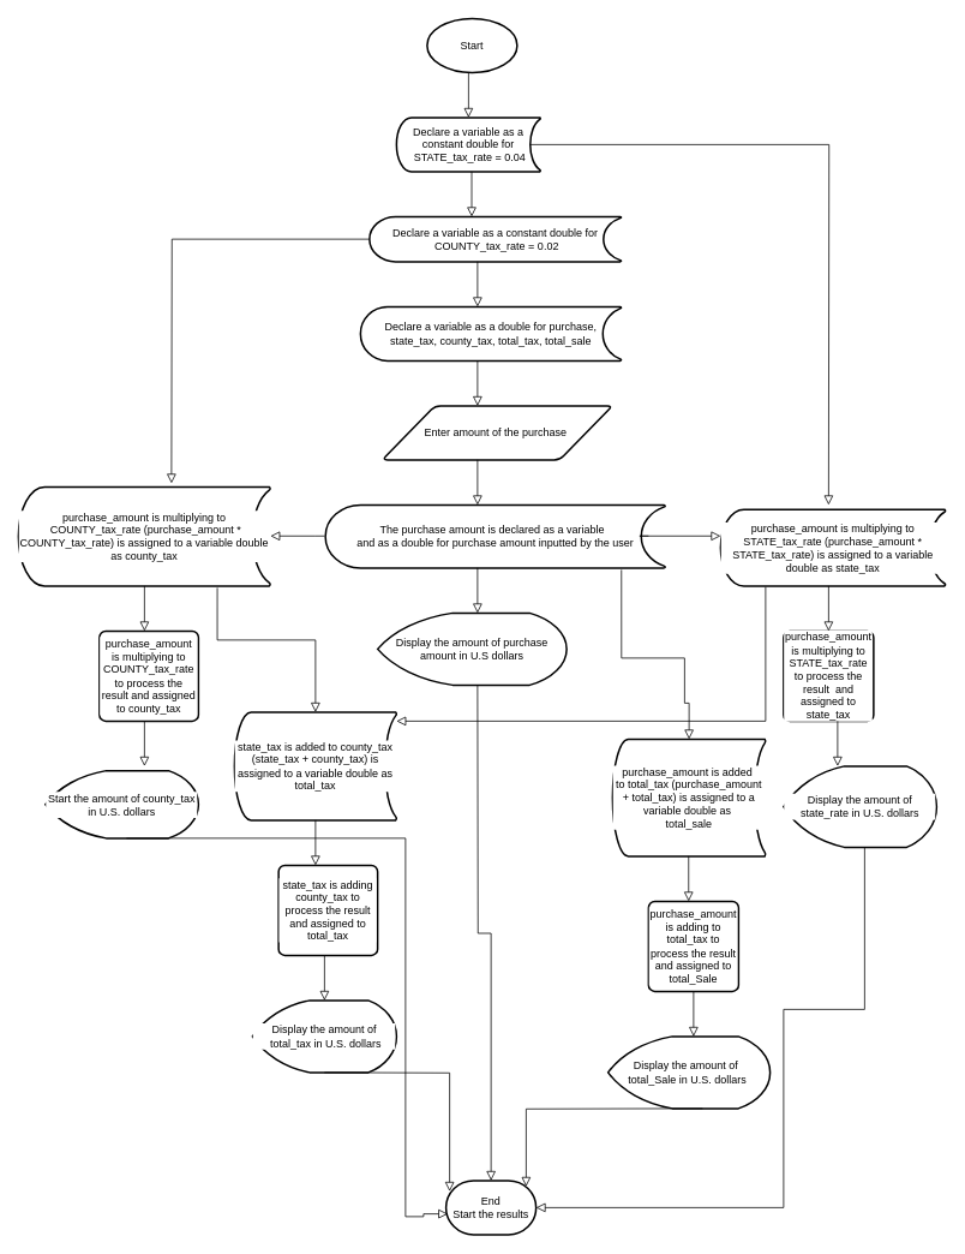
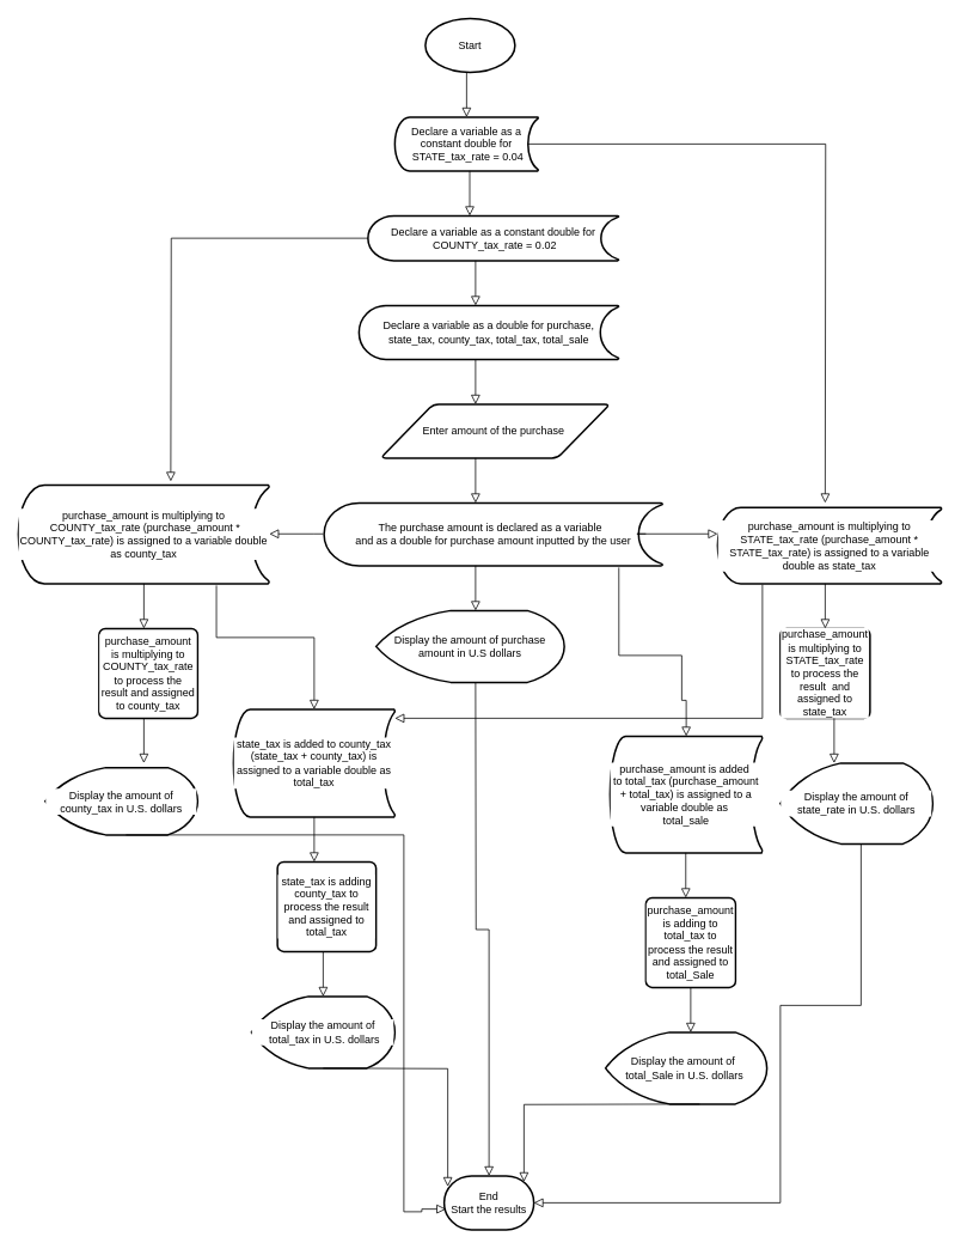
  <mxCell id="0" />
  <mxCell id="1" parent="0" />
  <mxCell id="2" value="Start" style="strokeWidth=2;html=1;shape=mxgraph.flowchart.start_1;whiteSpace=wrap;" vertex="1" parent="1"><mxGeometry x="474" y="20" width="100" height="60" as="geometry" /></mxCell>
  <mxCell id="3" value="" style="rounded=0;html=1;jettySize=auto;orthogonalLoop=1;fontSize=11;endArrow=block;endFill=0;endSize=8;strokeWidth=1;shadow=0;labelBackgroundColor=none;edgeStyle=orthogonalEdgeStyle;" edge="1" parent="1"><mxGeometry relative="1" as="geometry"><mxPoint x="520" y="80" as="sourcePoint" /><mxPoint x="520" y="130" as="targetPoint" /></mxGeometry></mxCell>
  <mxCell id="4" value="Enter amount of the purchase&amp;nbsp;" style="shape=parallelogram;html=1;strokeWidth=2;perimeter=parallelogramPerimeter;whiteSpace=wrap;rounded=1;arcSize=12;size=0.23;" vertex="1" parent="1"><mxGeometry x="424" y="450" width="256" height="60" as="geometry" /></mxCell>
  <mxCell id="5" value="Declare a variable as a constant double for &amp;nbsp;STATE_tax_rate = 0.04" style="strokeWidth=2;html=1;shape=mxgraph.flowchart.stored_data;whiteSpace=wrap;" vertex="1" parent="1"><mxGeometry x="440" y="130" width="160" height="60" as="geometry" /></mxCell>
  <mxCell id="6" value="" style="rounded=0;html=1;jettySize=auto;orthogonalLoop=1;fontSize=11;endArrow=block;endFill=0;endSize=8;strokeWidth=1;shadow=0;labelBackgroundColor=none;edgeStyle=orthogonalEdgeStyle;" edge="1" parent="1"><mxGeometry relative="1" as="geometry"><mxPoint x="523.5" y="190" as="sourcePoint" /><mxPoint x="523.5" y="240" as="targetPoint" /><Array as="points"><mxPoint x="523.5" y="190" /></Array></mxGeometry></mxCell>
  <mxCell id="7" value="Declare a variable as a constant&amp;nbsp;double for &amp;nbsp;COUNTY_tax_rate&amp;nbsp;= 0.02" style="strokeWidth=2;html=1;shape=mxgraph.flowchart.stored_data;whiteSpace=wrap;" vertex="1" parent="1"><mxGeometry x="410" y="240" width="280" height="50" as="geometry" /></mxCell>
  <mxCell id="8" value="" style="rounded=0;html=1;jettySize=auto;orthogonalLoop=1;fontSize=11;endArrow=block;endFill=0;endSize=8;strokeWidth=1;shadow=0;labelBackgroundColor=none;edgeStyle=orthogonalEdgeStyle;" edge="1" parent="1"><mxGeometry relative="1" as="geometry"><mxPoint x="530" y="290" as="sourcePoint" /><mxPoint x="530" y="340" as="targetPoint" /></mxGeometry></mxCell>
  <mxCell id="9" value="Declare a variable as a double for purchase, state_tax, county_tax, total_tax, total_sale" style="strokeWidth=2;html=1;shape=mxgraph.flowchart.stored_data;whiteSpace=wrap;" vertex="1" parent="1"><mxGeometry x="400" y="340" width="290" height="60" as="geometry" /></mxCell>
  <mxCell id="10" value="" style="rounded=0;html=1;jettySize=auto;orthogonalLoop=1;fontSize=11;endArrow=block;endFill=0;endSize=8;strokeWidth=1;shadow=0;labelBackgroundColor=none;edgeStyle=orthogonalEdgeStyle;" edge="1" parent="1"><mxGeometry relative="1" as="geometry"><mxPoint x="530" y="400" as="sourcePoint" /><mxPoint x="530" y="450" as="targetPoint" /></mxGeometry></mxCell>
  <mxCell id="11" value="" style="rounded=0;html=1;jettySize=auto;orthogonalLoop=1;fontSize=11;endArrow=block;endFill=0;endSize=8;strokeWidth=1;shadow=0;labelBackgroundColor=none;edgeStyle=orthogonalEdgeStyle;" edge="1" parent="1"><mxGeometry relative="1" as="geometry"><mxPoint x="530" y="510" as="sourcePoint" /><mxPoint x="530" y="560" as="targetPoint" /></mxGeometry></mxCell>
  <mxCell id="12" value="The purchase amount is declared as a variable &amp;nbsp;&lt;br&gt;and as a double for purchase amount inputted by the user" style="strokeWidth=2;html=1;shape=mxgraph.flowchart.stored_data;whiteSpace=wrap;" vertex="1" parent="1"><mxGeometry x="361" y="560" width="378" height="70" as="geometry" /></mxCell>
  <mxCell id="13" value="" style="rounded=0;html=1;jettySize=auto;orthogonalLoop=1;fontSize=11;endArrow=block;endFill=0;endSize=8;strokeWidth=1;shadow=0;labelBackgroundColor=none;edgeStyle=orthogonalEdgeStyle;" edge="1" parent="1"><mxGeometry relative="1" as="geometry"><mxPoint x="530" y="630" as="sourcePoint" /><mxPoint x="530" y="680" as="targetPoint" /></mxGeometry></mxCell>
  <mxCell id="14" value="Display the amount of purchase &lt;br&gt;amount in U.S dollars" style="strokeWidth=2;html=1;shape=mxgraph.flowchart.display;whiteSpace=wrap;" vertex="1" parent="1"><mxGeometry x="419" y="680" width="210" height="80" as="geometry" /></mxCell>
  <mxCell id="15" value="" style="rounded=0;html=1;jettySize=auto;orthogonalLoop=1;fontSize=11;endArrow=block;endFill=0;endSize=8;strokeWidth=1;shadow=0;labelBackgroundColor=none;edgeStyle=orthogonalEdgeStyle;" edge="1" parent="1"><mxGeometry relative="1" as="geometry"><mxPoint x="720" y="594.5" as="sourcePoint" /><mxPoint x="800" y="594.5" as="targetPoint" /><Array as="points"><mxPoint x="710" y="595" /><mxPoint x="710" y="595" /></Array></mxGeometry></mxCell>
  <mxCell id="16" value="purchase_amount is multiplying to STATE_tax_rate (purchase_amount * STATE_tax_rate) is assigned to a variable double as state_tax" style="strokeWidth=2;html=1;shape=mxgraph.flowchart.stored_data;whiteSpace=wrap;labelBackgroundColor=#ffffff;" vertex="1" parent="1"><mxGeometry x="800" y="565" width="250" height="85" as="geometry" /></mxCell>
  <mxCell id="17" value="" style="rounded=0;html=1;jettySize=auto;orthogonalLoop=1;fontSize=11;endArrow=block;endFill=0;endSize=8;strokeWidth=1;shadow=0;labelBackgroundColor=none;edgeStyle=orthogonalEdgeStyle;" edge="1" parent="1"><mxGeometry relative="1" as="geometry"><mxPoint x="360" y="594.5" as="sourcePoint" /><mxPoint x="300" y="594.5" as="targetPoint" /><Array as="points"><mxPoint x="350" y="594.5" /><mxPoint x="350" y="594.5" /></Array></mxGeometry></mxCell>
  <mxCell id="18" value="purchase_amount is multiplying to&lt;br&gt;&amp;nbsp;COUNTY_tax_rate (purchase_amount * COUNTY_tax_rate) is assigned to a variable double as county_tax" style="strokeWidth=2;html=1;shape=mxgraph.flowchart.stored_data;whiteSpace=wrap;labelBackgroundColor=#ffffff;" vertex="1" parent="1"><mxGeometry x="20" y="540" width="280" height="110" as="geometry" /></mxCell>
  <mxCell id="19" value="" style="rounded=0;html=1;jettySize=auto;orthogonalLoop=1;fontSize=11;endArrow=block;endFill=0;endSize=8;strokeWidth=1;shadow=0;labelBackgroundColor=none;edgeStyle=orthogonalEdgeStyle;exitX=0.87;exitY=1.029;exitDx=0;exitDy=0;exitPerimeter=0;entryX=0.5;entryY=0;entryDx=0;entryDy=0;entryPerimeter=0;" edge="1" parent="1" source="12" target="21"><mxGeometry relative="1" as="geometry"><mxPoint x="720" y="730" as="sourcePoint" /><mxPoint x="760" y="790" as="targetPoint" /><Array as="points"><mxPoint x="690" y="730" /><mxPoint x="760" y="730" /><mxPoint x="760" y="780" /><mxPoint x="765" y="780" /></Array></mxGeometry></mxCell>
  <mxCell id="20" value="state_tax is added to county_tax (state_tax + county_tax) is assigned to a variable double as total_tax" style="strokeWidth=2;html=1;shape=mxgraph.flowchart.stored_data;whiteSpace=wrap;labelBackgroundColor=#ffffff;" vertex="1" parent="1"><mxGeometry x="260" y="790" width="180" height="120" as="geometry" /></mxCell>
  <mxCell id="21" value="purchase_amount is added&amp;nbsp;&lt;br&gt;to total_tax (purchase_amount + total_tax) is assigned to a variable double as&amp;nbsp;&lt;br&gt;total_sale" style="strokeWidth=2;html=1;shape=mxgraph.flowchart.stored_data;whiteSpace=wrap;labelBackgroundColor=#ffffff;" vertex="1" parent="1"><mxGeometry x="680" y="820" width="170" height="130" as="geometry" /></mxCell>
  <mxCell id="22" value="" style="rounded=0;html=1;jettySize=auto;orthogonalLoop=1;fontSize=11;endArrow=block;endFill=0;endSize=8;strokeWidth=1;shadow=0;labelBackgroundColor=none;edgeStyle=orthogonalEdgeStyle;" edge="1" parent="1"><mxGeometry relative="1" as="geometry"><mxPoint y="650" as="sourcePoint" x="160" /><mxPoint y="700" as="targetPoint" x="160" /></mxGeometry></mxCell>
  <mxCell id="23" value="" style="rounded=0;html=1;jettySize=auto;orthogonalLoop=1;fontSize=11;endArrow=block;endFill=0;endSize=8;strokeWidth=1;shadow=0;labelBackgroundColor=none;edgeStyle=orthogonalEdgeStyle;" edge="1" parent="1"><mxGeometry relative="1" as="geometry"><mxPoint x="920" y="650" as="sourcePoint" /><mxPoint x="920" y="700" as="targetPoint" /></mxGeometry></mxCell>
  <mxCell id="24" value="" style="rounded=0;html=1;jettySize=auto;orthogonalLoop=1;fontSize=11;endArrow=block;endFill=0;endSize=8;strokeWidth=1;shadow=0;labelBackgroundColor=none;edgeStyle=orthogonalEdgeStyle;" edge="1" parent="1"><mxGeometry relative="1" as="geometry"><mxPoint x="764.5" y="950" as="sourcePoint" /><mxPoint x="764.5" y="1000" as="targetPoint" /></mxGeometry></mxCell>
  <mxCell id="25" value="state_tax is adding county_tax to process the result and assigned to total_tax" style="rounded=1;whiteSpace=wrap;html=1;absoluteArcSize=1;arcSize=14;strokeWidth=2;labelBackgroundColor=#ffffff;" vertex="1" parent="1"><mxGeometry x="309" y="960" width="110" height="100" as="geometry" /></mxCell>
  <mxCell id="26" value="purchase_amount is multiplying to COUNTY_tax_rate to process the result and assigned to county_tax" style="rounded=1;whiteSpace=wrap;html=1;absoluteArcSize=1;arcSize=14;strokeWidth=2;labelBackgroundColor=#ffffff;" vertex="1" parent="1"><mxGeometry x="110" y="700" width="110" height="100" as="geometry" /></mxCell>
  <mxCell id="27" value="purchase_amount is multiplying to STATE_tax_rate to process the result &amp;nbsp;and assigned to state_tax" style="rounded=1;whiteSpace=wrap;html=1;absoluteArcSize=1;arcSize=14;strokeWidth=2;labelBackgroundColor=#ffffff;" vertex="1" parent="1"><mxGeometry x="870" y="700" width="100" height="100" as="geometry" /></mxCell>
  <mxCell id="28" value="purchase_amount is adding to total_tax to process the result and assigned to total_Sale" style="rounded=1;whiteSpace=wrap;html=1;absoluteArcSize=1;arcSize=14;strokeWidth=2;labelBackgroundColor=#ffffff;" vertex="1" parent="1"><mxGeometry x="720" y="1000" width="100" height="100" as="geometry" /></mxCell>
  <mxCell id="29" value="" style="rounded=0;html=1;jettySize=auto;orthogonalLoop=1;fontSize=11;endArrow=block;endFill=0;endSize=8;strokeWidth=1;shadow=0;labelBackgroundColor=none;edgeStyle=orthogonalEdgeStyle;" edge="1" parent="1"><mxGeometry relative="1" as="geometry"><mxPoint x="350" y="910" as="sourcePoint" /><mxPoint x="350" y="960" as="targetPoint" /></mxGeometry></mxCell>
  <mxCell id="30" value="" style="rounded=0;html=1;jettySize=auto;orthogonalLoop=1;fontSize=11;endArrow=block;endFill=0;endSize=8;strokeWidth=1;shadow=0;labelBackgroundColor=none;edgeStyle=orthogonalEdgeStyle;exitX=0.789;exitY=1.018;exitDx=0;exitDy=0;exitPerimeter=0;" edge="1" parent="1" source="18"><mxGeometry relative="1" as="geometry"><mxPoint x="250" y="700" as="sourcePoint" /><mxPoint x="350" y="790" as="targetPoint" /><Array as="points"><mxPoint x="241" y="710" /><mxPoint x="350" y="710" /></Array></mxGeometry></mxCell>
  <mxCell id="31" value="" style="rounded=0;html=1;jettySize=auto;orthogonalLoop=1;fontSize=11;endArrow=block;endFill=0;endSize=8;strokeWidth=1;shadow=0;labelBackgroundColor=none;edgeStyle=orthogonalEdgeStyle;exitX=0.2;exitY=1.012;exitDx=0;exitDy=0;exitPerimeter=0;" edge="1" parent="1" source="16" target="20"><mxGeometry relative="1" as="geometry"><mxPoint x="550" y="840" as="sourcePoint" /><mxPoint x="550" y="920" as="targetPoint" /><Array as="points"><mxPoint x="850" y="800" /></Array></mxGeometry></mxCell>
  <mxCell id="32" value="" style="rounded=0;html=1;jettySize=auto;orthogonalLoop=1;fontSize=11;endArrow=block;endFill=0;endSize=8;strokeWidth=1;shadow=0;labelBackgroundColor=none;edgeStyle=orthogonalEdgeStyle;exitX=0;exitY=0.5;exitDx=0;exitDy=0;exitPerimeter=0;" edge="1" parent="1" source="7"><mxGeometry relative="1" as="geometry"><mxPoint x="190" y="480" as="sourcePoint" /><mxPoint x="190" y="536" as="targetPoint" /><Array as="points" /></mxGeometry></mxCell>
  <mxCell id="33" value="" style="rounded=0;html=1;jettySize=auto;orthogonalLoop=1;fontSize=11;endArrow=block;endFill=0;endSize=8;strokeWidth=1;shadow=0;labelBackgroundColor=none;edgeStyle=orthogonalEdgeStyle;exitX=0.93;exitY=0.5;exitDx=0;exitDy=0;exitPerimeter=0;" edge="1" parent="1" source="5"><mxGeometry relative="1" as="geometry"><mxPoint x="920" y="510" as="sourcePoint" /><mxPoint x="920" y="560" as="targetPoint" /></mxGeometry></mxCell>
- <mxCell id="34" value="Start the amount of county_tax in U.S. dollars" style="strokeWidth=2;html=1;shape=mxgraph.flowchart.display;whiteSpace=wrap;labelBackgroundColor=#ffffff;" vertex="1" parent="1"><mxGeometry x="50" y="855" width="170" height="75" as="geometry" /></mxCell>
+ <mxCell id="34" value="Display the amount of county_tax in U.S. dollars" style="strokeWidth=2;html=1;shape=mxgraph.flowchart.display;whiteSpace=wrap;labelBackgroundColor=#ffffff;" vertex="1" parent="1"><mxGeometry x="50" y="855" width="170" height="75" as="geometry" /></mxCell>
  <mxCell id="35" value="Display the amount of &amp;nbsp;total_tax in U.S. dollars" style="strokeWidth=2;html=1;shape=mxgraph.flowchart.display;whiteSpace=wrap;labelBackgroundColor=#ffffff;" vertex="1" parent="1"><mxGeometry x="280" y="1110" width="160" height="80" as="geometry" /></mxCell>
  <mxCell id="36" value="Display the amount of &amp;nbsp;&lt;br&gt;total_Sale in U.S. dollars&amp;nbsp;&lt;br&gt;" style="strokeWidth=2;html=1;shape=mxgraph.flowchart.display;whiteSpace=wrap;labelBackgroundColor=#ffffff;" vertex="1" parent="1"><mxGeometry x="675" y="1150" width="180" height="80" as="geometry" /></mxCell>
  <mxCell id="37" value="Display the amount of state_rate in U.S. dollars" style="strokeWidth=2;html=1;shape=mxgraph.flowchart.display;whiteSpace=wrap;labelBackgroundColor=#ffffff;" vertex="1" parent="1"><mxGeometry x="870" y="850" width="170" height="90" as="geometry" /></mxCell>
  <mxCell id="38" value="" style="rounded=0;html=1;jettySize=auto;orthogonalLoop=1;fontSize=11;endArrow=block;endFill=0;endSize=8;strokeWidth=1;shadow=0;labelBackgroundColor=none;edgeStyle=orthogonalEdgeStyle;" edge="1" parent="1"><mxGeometry relative="1" as="geometry"><mxPoint y="800" as="sourcePoint" x="160" /><mxPoint y="850" as="targetPoint" x="160" /></mxGeometry></mxCell>
  <mxCell id="39" value="" style="rounded=0;html=1;jettySize=auto;orthogonalLoop=1;fontSize=11;endArrow=block;endFill=0;endSize=8;strokeWidth=1;shadow=0;labelBackgroundColor=none;edgeStyle=orthogonalEdgeStyle;" edge="1" parent="1"><mxGeometry relative="1" as="geometry"><mxPoint x="360" y="1060" as="sourcePoint" /><mxPoint x="360" y="1110" as="targetPoint" /></mxGeometry></mxCell>
  <mxCell id="40" value="" style="rounded=0;html=1;jettySize=auto;orthogonalLoop=1;fontSize=11;endArrow=block;endFill=0;endSize=8;strokeWidth=1;shadow=0;labelBackgroundColor=none;edgeStyle=orthogonalEdgeStyle;" edge="1" parent="1"><mxGeometry relative="1" as="geometry"><mxPoint x="770" y="1100" as="sourcePoint" /><mxPoint x="770" y="1150" as="targetPoint" /></mxGeometry></mxCell>
  <mxCell id="41" value="" style="rounded=0;html=1;jettySize=auto;orthogonalLoop=1;fontSize=11;endArrow=block;endFill=0;endSize=8;strokeWidth=1;shadow=0;labelBackgroundColor=none;edgeStyle=orthogonalEdgeStyle;" edge="1" parent="1"><mxGeometry relative="1" as="geometry"><mxPoint x="930" y="800" as="sourcePoint" /><mxPoint x="930" y="850" as="targetPoint" /></mxGeometry></mxCell>
  <mxCell id="42" value="End&lt;br&gt;Start the results" style="strokeWidth=2;html=1;shape=mxgraph.flowchart.terminator;whiteSpace=wrap;labelBackgroundColor=#ffffff;" vertex="1" parent="1"><mxGeometry x="495" y="1310" width="100" height="60" as="geometry" /></mxCell>
  <mxCell id="43" value="" style="rounded=0;html=1;jettySize=auto;orthogonalLoop=1;fontSize=11;endArrow=block;endFill=0;endSize=8;strokeWidth=1;shadow=0;labelBackgroundColor=none;edgeStyle=orthogonalEdgeStyle;entryX=0.02;entryY=0.617;entryDx=0;entryDy=0;entryPerimeter=0;" edge="1" parent="1" target="42"><mxGeometry relative="1" as="geometry"><mxPoint x="140" y="930" as="sourcePoint" /><mxPoint x="490" y="1350" as="targetPoint" /><Array as="points"><mxPoint x="450" y="930" /><mxPoint x="450" y="1350" /><mxPoint x="470" y="1350" /><mxPoint x="470" y="1347" /></Array></mxGeometry></mxCell>
  <mxCell id="44" value="" style="rounded=0;html=1;jettySize=auto;orthogonalLoop=1;fontSize=11;endArrow=block;endFill=0;endSize=8;strokeWidth=1;shadow=0;labelBackgroundColor=none;edgeStyle=orthogonalEdgeStyle;entryX=0.04;entryY=0.2;entryDx=0;entryDy=0;entryPerimeter=0;" edge="1" parent="1" target="42"><mxGeometry relative="1" as="geometry"><mxPoint x="360" y="1190" as="sourcePoint" /><mxPoint x="360" y="1240" as="targetPoint" /></mxGeometry></mxCell>
  <mxCell id="45" value="" style="rounded=0;html=1;jettySize=auto;orthogonalLoop=1;fontSize=11;endArrow=block;endFill=0;endSize=8;strokeWidth=1;shadow=0;labelBackgroundColor=none;edgeStyle=orthogonalEdgeStyle;entryX=1;entryY=0.5;entryDx=0;entryDy=0;entryPerimeter=0;" edge="1" parent="1" target="42"><mxGeometry relative="1" as="geometry"><mxPoint x="960" y="940" as="sourcePoint" /><mxPoint x="960" y="990" as="targetPoint" /><Array as="points"><mxPoint x="960" y="1120" /><mxPoint x="870" y="1120" /><mxPoint x="870" y="1340" /></Array></mxGeometry></mxCell>
  <mxCell id="46" value="" style="rounded=0;html=1;jettySize=auto;orthogonalLoop=1;fontSize=11;endArrow=block;endFill=0;endSize=8;strokeWidth=1;shadow=0;labelBackgroundColor=none;edgeStyle=orthogonalEdgeStyle;entryX=0.89;entryY=0.11;entryDx=0;entryDy=0;entryPerimeter=0;" edge="1" parent="1" target="42"><mxGeometry relative="1" as="geometry"><mxPoint x="780" y="1230" as="sourcePoint" /><mxPoint x="780" y="1280" as="targetPoint" /></mxGeometry></mxCell>
  <mxCell id="47" value="" style="rounded=0;html=1;jettySize=auto;orthogonalLoop=1;fontSize=11;endArrow=block;endFill=0;endSize=8;strokeWidth=1;shadow=0;labelBackgroundColor=none;edgeStyle=orthogonalEdgeStyle;entryX=0.5;entryY=0;entryDx=0;entryDy=0;entryPerimeter=0;" edge="1" parent="1" target="42"><mxGeometry relative="1" as="geometry"><mxPoint x="530" y="760" as="sourcePoint" /><mxPoint x="530" y="810" as="targetPoint" /></mxGeometry></mxCell>
